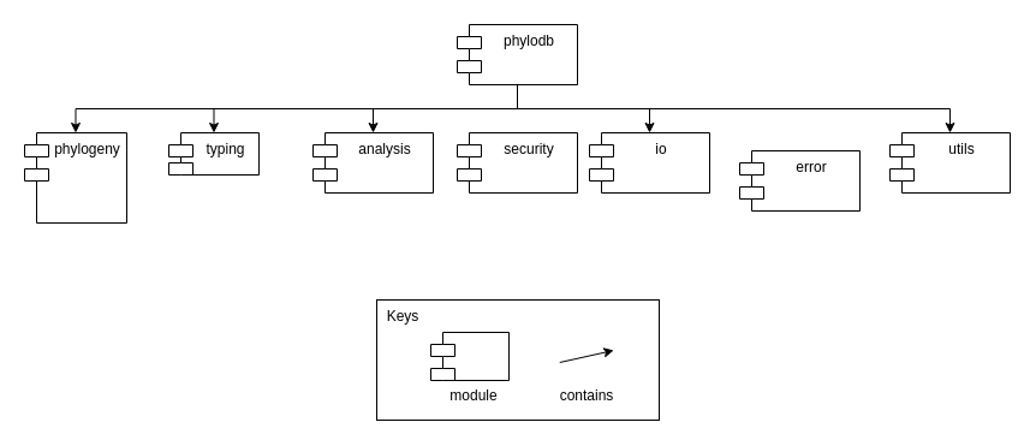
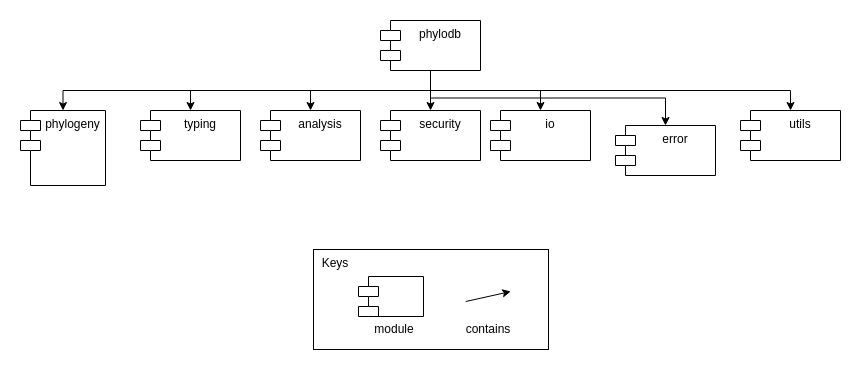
  <mxCell id="0" />
  <mxCell id="1" parent="0" />
+ <mxCell id="2" style="edgeStyle=orthogonalEdgeStyle;rounded=0;orthogonalLoop=1;jettySize=auto;html=1;exitX=0.5;exitY=1;exitDx=0;exitDy=0;entryX=0.5;entryY=0;entryDx=0;entryDy=0;" parent="1" source="9" target="10" edge="1"><mxGeometry relative="1" as="geometry" /></mxCell>
  <mxCell id="3" style="edgeStyle=orthogonalEdgeStyle;rounded=0;orthogonalLoop=1;jettySize=auto;html=1;exitX=0.5;exitY=1;exitDx=0;exitDy=0;entryX=0.5;entryY=0;entryDx=0;entryDy=0;" parent="1" source="9" target="11" edge="1"><mxGeometry relative="1" as="geometry" /></mxCell>
  <mxCell id="4" style="edgeStyle=orthogonalEdgeStyle;rounded=0;orthogonalLoop=1;jettySize=auto;html=1;exitX=0.5;exitY=1;exitDx=0;exitDy=0;entryX=0.5;entryY=0;entryDx=0;entryDy=0;" parent="1" source="9" target="14" edge="1"><mxGeometry relative="1" as="geometry" /></mxCell>
+ <mxCell id="5" style="edgeStyle=orthogonalEdgeStyle;rounded=0;orthogonalLoop=1;jettySize=auto;html=1;exitX=0.5;exitY=1;exitDx=0;exitDy=0;entryX=0.5;entryY=0;entryDx=0;entryDy=0;" parent="1" source="9" target="15" edge="1"><mxGeometry relative="1" as="geometry" /></mxCell>
  <mxCell id="6" style="edgeStyle=orthogonalEdgeStyle;rounded=0;orthogonalLoop=1;jettySize=auto;html=1;exitX=0.5;exitY=1;exitDx=0;exitDy=0;entryX=0.5;entryY=0;entryDx=0;entryDy=0;" parent="1" source="9" target="12" edge="1"><mxGeometry relative="1" as="geometry" /></mxCell>
  <mxCell id="7" style="edgeStyle=orthogonalEdgeStyle;rounded=0;orthogonalLoop=1;jettySize=auto;html=1;exitX=0.5;exitY=1;exitDx=0;exitDy=0;entryX=0.5;entryY=0;entryDx=0;entryDy=0;" parent="1" source="9" target="13" edge="1"><mxGeometry relative="1" as="geometry" /></mxCell>
  <mxCell id="8" style="edgeStyle=orthogonalEdgeStyle;rounded=0;orthogonalLoop=1;jettySize=auto;html=1;exitX=0.5;exitY=1;exitDx=0;exitDy=0;entryX=0.5;entryY=0;entryDx=0;entryDy=0;" parent="1" source="9" target="16" edge="1"><mxGeometry relative="1" as="geometry" /></mxCell>
  <mxCell id="9" value="phylodb" style="shape=module;align=left;spacingLeft=20;align=center;verticalAlign=top;" parent="1" vertex="1"><mxGeometry x="380" y="20" width="100" height="50" as="geometry" /></mxCell>
  <mxCell id="10" value="security" style="shape=module;align=left;spacingLeft=20;align=center;verticalAlign=top;" parent="1" vertex="1"><mxGeometry x="380" y="110" width="100" height="50" as="geometry" /></mxCell>
  <mxCell id="11" value="analysis" style="shape=module;align=left;spacingLeft=20;align=center;verticalAlign=top;" parent="1" vertex="1"><mxGeometry x="260" y="110" width="100" height="50" as="geometry" /></mxCell>
- <mxCell id="12" value="typing" style="shape=module;align=left;spacingLeft=20;align=center;verticalAlign=top;" parent="1" vertex="1"><mxGeometry x="140" y="110" width="75" height="35" as="geometry" /></mxCell>
+ <mxCell id="12" value="typing" style="shape=module;align=left;spacingLeft=20;align=center;verticalAlign=top;" parent="1" vertex="1"><mxGeometry x="140" y="110" width="100" height="50" as="geometry" /></mxCell>
  <mxCell id="13" value="phylogeny" style="shape=module;align=left;spacingLeft=20;align=center;verticalAlign=top;" parent="1" vertex="1"><mxGeometry x="20" y="110" width="85" height="75" as="geometry" /></mxCell>
  <mxCell id="14" value="io" style="shape=module;align=left;spacingLeft=20;align=center;verticalAlign=top;" parent="1" vertex="1"><mxGeometry x="490" y="110" width="100" height="50" as="geometry" /></mxCell>
  <mxCell id="15" value="error" style="shape=module;align=left;spacingLeft=20;align=center;verticalAlign=top;" parent="1" vertex="1"><mxGeometry x="615" y="125" width="100" height="50" as="geometry" /></mxCell>
  <mxCell id="16" value="utils" style="shape=module;align=left;spacingLeft=20;align=center;verticalAlign=top;" parent="1" vertex="1"><mxGeometry x="740" y="110" width="100" height="50" as="geometry" /></mxCell>
  <mxCell id="17" value="" style="group" vertex="1" connectable="0" parent="1"><mxGeometry x="313" y="249" width="235" height="100" as="geometry" /></mxCell>
  <mxCell id="18" value="&amp;nbsp; Keys" style="rounded=0;whiteSpace=wrap;html=1;align=left;verticalAlign=top;" vertex="1" parent="17"><mxGeometry width="235" height="100" as="geometry" /></mxCell>
  <mxCell id="19" value="" style="endArrow=classic;html=1;exitX=1;exitY=0.5;exitDx=0;exitDy=0;startArrow=none;startFill=0;endFill=1;" edge="1" parent="17"><mxGeometry width="50" height="50" relative="1" as="geometry"><mxPoint x="152.25" y="52" as="sourcePoint" /><mxPoint x="197.25" y="42" as="targetPoint" /></mxGeometry></mxCell>
  <mxCell id="20" value="contains" style="text;html=1;strokeColor=none;fillColor=none;align=center;verticalAlign=middle;whiteSpace=wrap;rounded=0;" vertex="1" parent="17"><mxGeometry x="145" y="70" width="59.5" height="20" as="geometry" /></mxCell>
  <mxCell id="21" value="" style="shape=module;align=left;spacingLeft=20;align=center;verticalAlign=top;" vertex="1" parent="17"><mxGeometry x="45" y="27" width="65" height="40" as="geometry" /></mxCell>
  <mxCell id="22" value="module" style="text;html=1;strokeColor=none;fillColor=none;align=center;verticalAlign=middle;whiteSpace=wrap;rounded=0;" vertex="1" parent="17"><mxGeometry x="50.5" y="70" width="59.5" height="20" as="geometry" /></mxCell>
